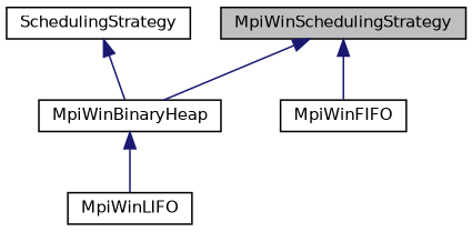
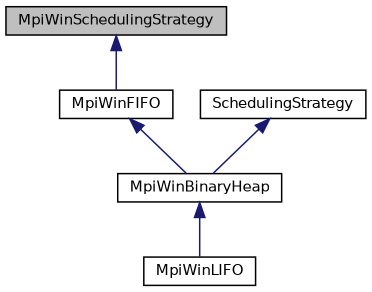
  digraph {
    node [color=black fillcolor=white fontname=Helvetica fontsize=10 shape=record style=filled]
    edge [color=midnightblue dir=back fontname=Helvetica fontsize=10 labelfontname=Helvetica labelfontsize=10 style=solid]
    n1 [fillcolor=grey75 fontcolor=black height=0.2 label=MpiWinSchedulingStrategy width=0.4]
    n2 [height=0.2 label=MpiWinBinaryHeap width=0.4]
    n3 [height=0.2 label=MpiWinFIFO width=0.4]
    n4 [height=0.2 label=MpiWinLIFO width=0.4]
    n5 [height=0.2 label=SchedulingStrategy width=0.4]
-   n1 -> n2
+   n3 -> n2
    n1 -> n3
    n2 -> n4
    n5 -> n2
  }
